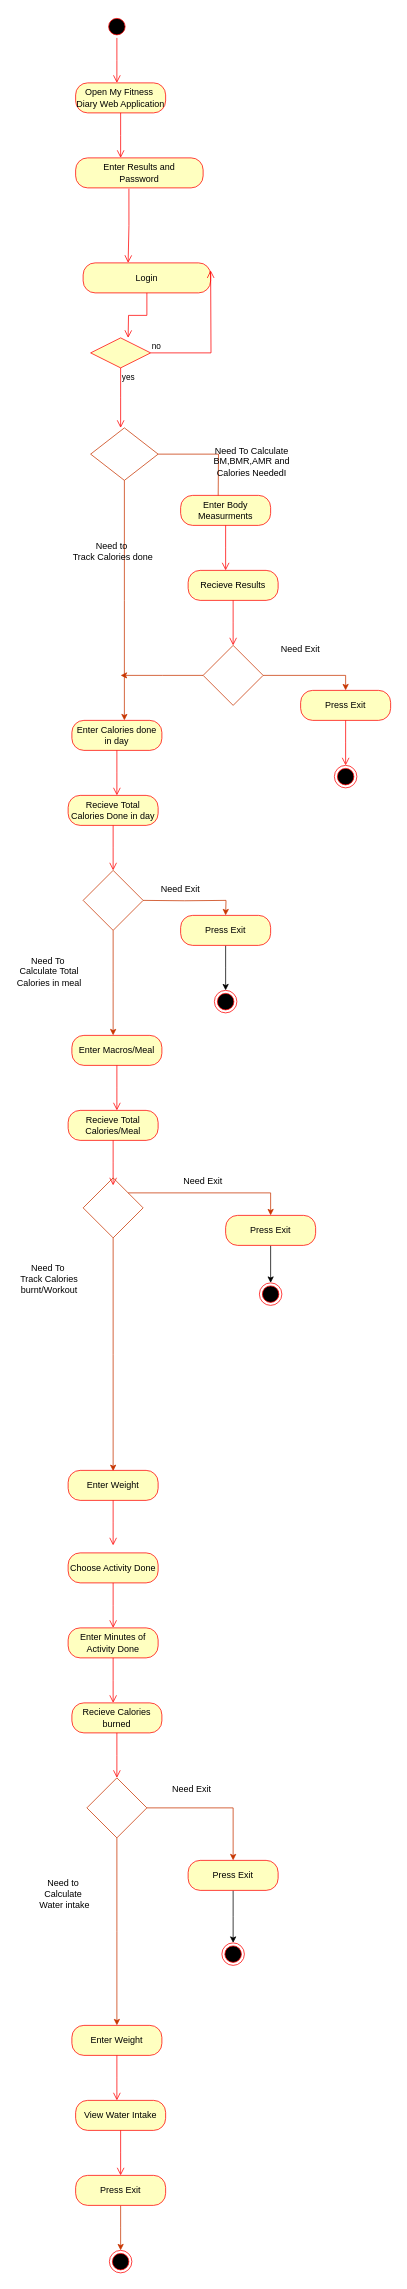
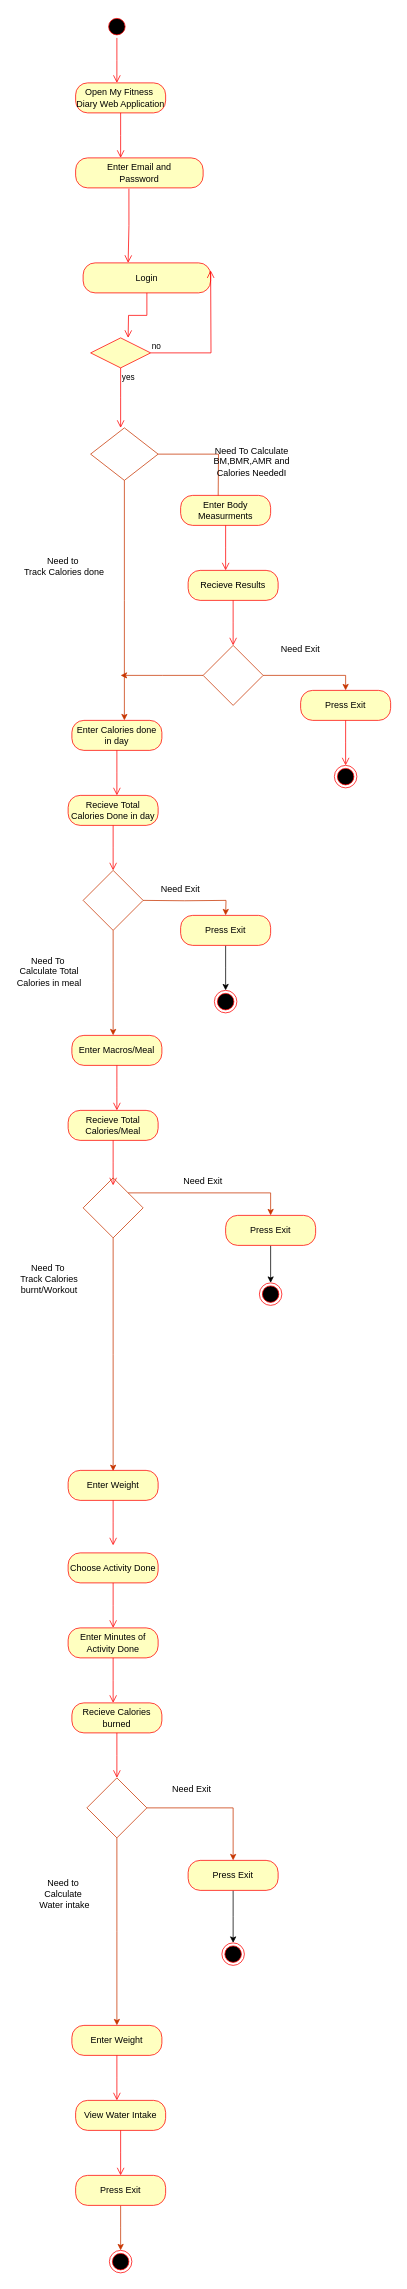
  <mxCell id="0" />
  <mxCell id="1" parent="0" />
  <mxCell id="2" value="" style="ellipse;html=1;shape=startState;fillColor=#000000;strokeColor=#ff0000;" vertex="1" parent="1"><mxGeometry x="140" y="20" width="30" height="30" as="geometry" /></mxCell>
  <mxCell id="3" value="" style="edgeStyle=orthogonalEdgeStyle;html=1;verticalAlign=bottom;endArrow=open;endSize=8;strokeColor=#ff0000;rounded=0;" edge="1" source="2" parent="1"><mxGeometry relative="1" as="geometry"><mxPoint x="155" y="110" as="targetPoint" /></mxGeometry></mxCell>
  <mxCell id="4" value="Open My Fitness&amp;nbsp;&lt;br&gt;Diary Web Application" style="rounded=1;whiteSpace=wrap;html=1;arcSize=40;fontColor=#000000;fillColor=#ffffc0;strokeColor=#ff0000;" vertex="1" parent="1"><mxGeometry x="100" y="110" width="120" height="40" as="geometry" /></mxCell>
  <mxCell id="5" value="" style="edgeStyle=orthogonalEdgeStyle;html=1;verticalAlign=bottom;endArrow=open;endSize=8;strokeColor=#ff0000;rounded=0;" edge="1" source="4" parent="1"><mxGeometry relative="1" as="geometry"><mxPoint x="160" y="210" as="targetPoint" /></mxGeometry></mxCell>
- <mxCell id="6" value="Enter Results and&lt;br&gt;Password" style="rounded=1;whiteSpace=wrap;html=1;arcSize=40;fontColor=#000000;fillColor=#ffffc0;strokeColor=#ff0000;" vertex="1" parent="1"><mxGeometry x="100" y="210" width="170" height="40" as="geometry" /></mxCell>
+ <mxCell id="6" value="Enter Email and&lt;br&gt;Password" style="rounded=1;whiteSpace=wrap;html=1;arcSize=40;fontColor=#000000;fillColor=#ffffc0;strokeColor=#ff0000;" vertex="1" parent="1"><mxGeometry x="100" y="210" width="170" height="40" as="geometry" /></mxCell>
  <mxCell id="7" value="" style="edgeStyle=orthogonalEdgeStyle;html=1;verticalAlign=bottom;endArrow=open;endSize=8;strokeColor=#ff0000;rounded=0;exitX=0.418;exitY=1.025;exitDx=0;exitDy=0;exitPerimeter=0;" edge="1" source="6" parent="1"><mxGeometry relative="1" as="geometry"><mxPoint x="170" y="350" as="targetPoint" /><mxPoint x="180" y="350" as="sourcePoint" /></mxGeometry></mxCell>
  <mxCell id="8" value="Login" style="rounded=1;whiteSpace=wrap;html=1;arcSize=40;fontColor=#000000;fillColor=#ffffc0;strokeColor=#ff0000;" vertex="1" parent="1"><mxGeometry x="110" y="350" width="170" height="40" as="geometry" /></mxCell>
  <mxCell id="9" value="" style="edgeStyle=orthogonalEdgeStyle;html=1;verticalAlign=bottom;endArrow=open;endSize=8;strokeColor=#ff0000;rounded=0;" edge="1" source="8" parent="1"><mxGeometry relative="1" as="geometry"><mxPoint x="170" y="450" as="targetPoint" /></mxGeometry></mxCell>
  <mxCell id="10" value="" style="rhombus;whiteSpace=wrap;html=1;fillColor=#ffffc0;strokeColor=#ff0000;" vertex="1" parent="1"><mxGeometry x="120" y="450" width="80" height="40" as="geometry" /></mxCell>
  <mxCell id="11" value="no" style="edgeStyle=orthogonalEdgeStyle;html=1;align=left;verticalAlign=bottom;endArrow=open;endSize=8;strokeColor=#ff0000;rounded=0;" edge="1" source="10" parent="1"><mxGeometry x="-1" relative="1" as="geometry"><mxPoint x="280" y="360" as="targetPoint" /></mxGeometry></mxCell>
  <mxCell id="12" value="yes" style="edgeStyle=orthogonalEdgeStyle;html=1;align=left;verticalAlign=top;endArrow=open;endSize=8;strokeColor=#ff0000;rounded=0;" edge="1" source="10" parent="1"><mxGeometry x="-1" relative="1" as="geometry"><mxPoint x="160" y="570" as="targetPoint" /></mxGeometry></mxCell>
  <mxCell id="13" style="edgeStyle=orthogonalEdgeStyle;rounded=0;orthogonalLoop=1;jettySize=auto;html=1;fillColor=#fa6800;strokeColor=#C73500;" edge="1" parent="1" source="15"><mxGeometry relative="1" as="geometry"><mxPoint x="290" y="670" as="targetPoint" /></mxGeometry></mxCell>
  <mxCell id="14" style="edgeStyle=orthogonalEdgeStyle;rounded=0;orthogonalLoop=1;jettySize=auto;html=1;fillColor=#fa6800;strokeColor=#C73500;" edge="1" parent="1" source="15"><mxGeometry relative="1" as="geometry"><mxPoint x="165" y="960" as="targetPoint" /></mxGeometry></mxCell>
  <mxCell id="15" value="" style="rhombus;whiteSpace=wrap;html=1;fillColor=none;fontColor=#000000;strokeColor=#C73500;" vertex="1" parent="1"><mxGeometry x="120" y="570" width="90" height="70" as="geometry" /></mxCell>
  <mxCell id="16" value="Need To Calculate BM,BMR,AMR and Calories NeededI" style="text;html=1;strokeColor=none;fillColor=none;align=center;verticalAlign=middle;whiteSpace=wrap;rounded=0;" vertex="1" parent="1"><mxGeometry x="270" y="600" width="130" height="30" as="geometry" /></mxCell>
  <mxCell id="17" value="Enter Body Measurments" style="rounded=1;whiteSpace=wrap;html=1;arcSize=40;fontColor=#000000;fillColor=#ffffc0;strokeColor=#ff0000;" vertex="1" parent="1"><mxGeometry x="240" y="660" width="120" height="40" as="geometry" /></mxCell>
  <mxCell id="18" value="" style="edgeStyle=orthogonalEdgeStyle;html=1;verticalAlign=bottom;endArrow=open;endSize=8;strokeColor=#ff0000;rounded=0;" edge="1" source="17" parent="1"><mxGeometry relative="1" as="geometry"><mxPoint x="300" y="760" as="targetPoint" /></mxGeometry></mxCell>
  <mxCell id="19" value="Recieve Results" style="rounded=1;whiteSpace=wrap;html=1;arcSize=40;fontColor=#000000;fillColor=#ffffc0;strokeColor=#ff0000;" vertex="1" parent="1"><mxGeometry x="250" y="760" width="120" height="40" as="geometry" /></mxCell>
  <mxCell id="20" value="" style="edgeStyle=orthogonalEdgeStyle;html=1;verticalAlign=bottom;endArrow=open;endSize=8;strokeColor=#ff0000;rounded=0;" edge="1" source="19" parent="1"><mxGeometry relative="1" as="geometry"><mxPoint x="310" y="860" as="targetPoint" /></mxGeometry></mxCell>
  <mxCell id="21" style="edgeStyle=orthogonalEdgeStyle;rounded=0;orthogonalLoop=1;jettySize=auto;html=1;fillColor=#fa6800;strokeColor=#C73500;" edge="1" parent="1" source="23"><mxGeometry relative="1" as="geometry"><mxPoint x="160" y="900" as="targetPoint" /></mxGeometry></mxCell>
  <mxCell id="22" style="edgeStyle=orthogonalEdgeStyle;rounded=0;orthogonalLoop=1;jettySize=auto;html=1;entryX=0.5;entryY=0;entryDx=0;entryDy=0;fillColor=#fa6800;strokeColor=#C73500;" edge="1" parent="1" source="23" target="25"><mxGeometry relative="1" as="geometry" /></mxCell>
  <mxCell id="23" value="" style="rhombus;whiteSpace=wrap;html=1;fillColor=none;fontColor=#000000;strokeColor=#C73500;" vertex="1" parent="1"><mxGeometry x="270" y="860" width="80" height="80" as="geometry" /></mxCell>
  <mxCell id="24" value="Need Exit" style="text;html=1;strokeColor=none;fillColor=none;align=center;verticalAlign=middle;whiteSpace=wrap;rounded=0;" vertex="1" parent="1"><mxGeometry x="370" y="850" width="60" height="30" as="geometry" /></mxCell>
  <mxCell id="25" value="Press Exit" style="rounded=1;whiteSpace=wrap;html=1;arcSize=40;fontColor=#000000;fillColor=#ffffc0;strokeColor=#ff0000;" vertex="1" parent="1"><mxGeometry x="400" y="920" width="120" height="40" as="geometry" /></mxCell>
  <mxCell id="26" value="" style="edgeStyle=orthogonalEdgeStyle;html=1;verticalAlign=bottom;endArrow=open;endSize=8;strokeColor=#ff0000;rounded=0;" edge="1" source="25" parent="1"><mxGeometry relative="1" as="geometry"><mxPoint x="460" y="1020" as="targetPoint" /></mxGeometry></mxCell>
  <mxCell id="27" value="" style="ellipse;html=1;shape=endState;fillColor=#000000;strokeColor=#ff0000;" vertex="1" parent="1"><mxGeometry x="445" y="1020" width="30" height="30" as="geometry" /></mxCell>
- <mxCell id="28" value="Need to&amp;nbsp;&lt;br&gt;Track Calories done" style="text;html=1;strokeColor=none;fillColor=none;align=center;verticalAlign=middle;whiteSpace=wrap;rounded=0;" vertex="1" parent="1"><mxGeometry x="85" y="720" width="130" height="30" as="geometry" /></mxCell>
+ <mxCell id="28" value="Need to&amp;nbsp;&lt;br&gt;Track Calories done" style="text;html=1;strokeColor=none;fillColor=none;align=center;verticalAlign=middle;whiteSpace=wrap;rounded=0;" vertex="1" parent="1"><mxGeometry x="20" y="740" width="130" height="30" as="geometry" /></mxCell>
  <mxCell id="29" value="Enter Calories done in day" style="rounded=1;whiteSpace=wrap;html=1;arcSize=40;fontColor=#000000;fillColor=#ffffc0;strokeColor=#ff0000;" vertex="1" parent="1"><mxGeometry x="95" y="960" width="120" height="40" as="geometry" /></mxCell>
  <mxCell id="30" value="" style="edgeStyle=orthogonalEdgeStyle;html=1;verticalAlign=bottom;endArrow=open;endSize=8;strokeColor=#ff0000;rounded=0;" edge="1" source="29" parent="1"><mxGeometry relative="1" as="geometry"><mxPoint x="155" y="1060" as="targetPoint" /></mxGeometry></mxCell>
  <mxCell id="31" value="Recieve Total Calories Done in day" style="rounded=1;whiteSpace=wrap;html=1;arcSize=40;fontColor=#000000;fillColor=#ffffc0;strokeColor=#ff0000;" vertex="1" parent="1"><mxGeometry x="90" y="1060" width="120" height="40" as="geometry" /></mxCell>
  <mxCell id="32" value="" style="edgeStyle=orthogonalEdgeStyle;html=1;verticalAlign=bottom;endArrow=open;endSize=8;strokeColor=#ff0000;rounded=0;" edge="1" source="31" parent="1"><mxGeometry relative="1" as="geometry"><mxPoint x="150" y="1160" as="targetPoint" /></mxGeometry></mxCell>
  <mxCell id="33" style="edgeStyle=orthogonalEdgeStyle;rounded=0;orthogonalLoop=1;jettySize=auto;html=1;exitX=0.5;exitY=1;exitDx=0;exitDy=0;fillColor=#fa6800;strokeColor=#C73500;" edge="1" parent="1" source="34"><mxGeometry relative="1" as="geometry"><mxPoint x="150" y="1380" as="targetPoint" /></mxGeometry></mxCell>
  <mxCell id="34" value="" style="rhombus;whiteSpace=wrap;html=1;fillColor=none;fontColor=#000000;strokeColor=#C73500;" vertex="1" parent="1"><mxGeometry x="110" y="1160" width="80" height="80" as="geometry" /></mxCell>
  <mxCell id="35" style="edgeStyle=orthogonalEdgeStyle;rounded=0;orthogonalLoop=1;jettySize=auto;html=1;entryX=0.5;entryY=0;entryDx=0;entryDy=0;fillColor=#fa6800;strokeColor=#C73500;" edge="1" parent="1"><mxGeometry relative="1" as="geometry"><mxPoint x="190" y="1200" as="sourcePoint" /><mxPoint x="300" y="1220" as="targetPoint" /></mxGeometry></mxCell>
  <mxCell id="36" style="edgeStyle=orthogonalEdgeStyle;rounded=0;orthogonalLoop=1;jettySize=auto;html=1;" edge="1" parent="1" source="37"><mxGeometry relative="1" as="geometry"><mxPoint x="300" y="1320" as="targetPoint" /></mxGeometry></mxCell>
  <mxCell id="37" value="Press Exit" style="rounded=1;whiteSpace=wrap;html=1;arcSize=40;fontColor=#000000;fillColor=#ffffc0;strokeColor=#ff0000;" vertex="1" parent="1"><mxGeometry x="240" y="1220" width="120" height="40" as="geometry" /></mxCell>
  <mxCell id="38" value="Need Exit" style="text;html=1;strokeColor=none;fillColor=none;align=center;verticalAlign=middle;whiteSpace=wrap;rounded=0;" vertex="1" parent="1"><mxGeometry x="210" y="1170" width="60" height="30" as="geometry" /></mxCell>
  <mxCell id="39" value="" style="ellipse;html=1;shape=endState;fillColor=#000000;strokeColor=#ff0000;" vertex="1" parent="1"><mxGeometry x="285" y="1320" width="30" height="30" as="geometry" /></mxCell>
  <mxCell id="40" value="Need To&amp;nbsp;&lt;br&gt;Calculate Total Calories in meal" style="text;html=1;strokeColor=none;fillColor=none;align=center;verticalAlign=middle;whiteSpace=wrap;rounded=0;" vertex="1" parent="1"><mxGeometry x="20" y="1280" width="90" height="30" as="geometry" /></mxCell>
  <mxCell id="41" value="Enter Macros/Meal" style="rounded=1;whiteSpace=wrap;html=1;arcSize=40;fontColor=#000000;fillColor=#ffffc0;strokeColor=#ff0000;" vertex="1" parent="1"><mxGeometry x="95" y="1380" width="120" height="40" as="geometry" /></mxCell>
  <mxCell id="42" value="" style="edgeStyle=orthogonalEdgeStyle;html=1;verticalAlign=bottom;endArrow=open;endSize=8;strokeColor=#ff0000;rounded=0;" edge="1" source="41" parent="1"><mxGeometry relative="1" as="geometry"><mxPoint x="155" y="1480" as="targetPoint" /></mxGeometry></mxCell>
  <mxCell id="43" value="Recieve Total&lt;br&gt;Calories/Meal" style="rounded=1;whiteSpace=wrap;html=1;arcSize=40;fontColor=#000000;fillColor=#ffffc0;strokeColor=#ff0000;" vertex="1" parent="1"><mxGeometry x="90" y="1480" width="120" height="40" as="geometry" /></mxCell>
  <mxCell id="44" value="" style="edgeStyle=orthogonalEdgeStyle;html=1;verticalAlign=bottom;endArrow=open;endSize=8;strokeColor=#ff0000;rounded=0;" edge="1" source="43" parent="1"><mxGeometry relative="1" as="geometry"><mxPoint x="150" y="1580" as="targetPoint" /></mxGeometry></mxCell>
  <mxCell id="45" value="Need Exit" style="text;html=1;strokeColor=none;fillColor=none;align=center;verticalAlign=middle;whiteSpace=wrap;rounded=0;" vertex="1" parent="1"><mxGeometry x="240" y="1560" width="60" height="30" as="geometry" /></mxCell>
  <mxCell id="46" value="" style="ellipse;html=1;shape=endState;fillColor=#000000;strokeColor=#ff0000;" vertex="1" parent="1"><mxGeometry x="345" y="1710" width="30" height="30" as="geometry" /></mxCell>
  <mxCell id="47" style="edgeStyle=orthogonalEdgeStyle;rounded=0;orthogonalLoop=1;jettySize=auto;html=1;exitX=1;exitY=0;exitDx=0;exitDy=0;entryX=0.5;entryY=0;entryDx=0;entryDy=0;fillColor=#fa6800;strokeColor=#C73500;" edge="1" parent="1" source="49" target="51"><mxGeometry relative="1" as="geometry"><mxPoint x="310" y="1610" as="targetPoint" /></mxGeometry></mxCell>
  <mxCell id="48" style="edgeStyle=orthogonalEdgeStyle;rounded=0;orthogonalLoop=1;jettySize=auto;html=1;exitX=0.5;exitY=1;exitDx=0;exitDy=0;fillColor=#fa6800;strokeColor=#C73500;" edge="1" parent="1" source="49"><mxGeometry relative="1" as="geometry"><mxPoint x="150" y="1961" as="targetPoint" /></mxGeometry></mxCell>
  <mxCell id="49" value="" style="rhombus;whiteSpace=wrap;html=1;fillColor=none;fontColor=#000000;strokeColor=#C73500;" vertex="1" parent="1"><mxGeometry x="110" y="1570" width="80" height="80" as="geometry" /></mxCell>
  <mxCell id="50" style="edgeStyle=orthogonalEdgeStyle;rounded=0;orthogonalLoop=1;jettySize=auto;html=1;exitX=0.5;exitY=1;exitDx=0;exitDy=0;entryX=0.5;entryY=0;entryDx=0;entryDy=0;" edge="1" parent="1" source="51" target="46"><mxGeometry relative="1" as="geometry" /></mxCell>
  <mxCell id="51" value="Press Exit" style="rounded=1;whiteSpace=wrap;html=1;arcSize=40;fontColor=#000000;fillColor=#ffffc0;strokeColor=#ff0000;" vertex="1" parent="1"><mxGeometry x="300" y="1620" width="120" height="40" as="geometry" /></mxCell>
  <mxCell id="52" value="Need To&amp;nbsp;&lt;br&gt;Track Calories burnt/Workout" style="text;html=1;strokeColor=none;fillColor=none;align=center;verticalAlign=middle;whiteSpace=wrap;rounded=0;" vertex="1" parent="1"><mxGeometry x="20" y="1690" width="90" height="30" as="geometry" /></mxCell>
  <mxCell id="53" value="Enter Weight" style="rounded=1;whiteSpace=wrap;html=1;arcSize=40;fontColor=#000000;fillColor=#ffffc0;strokeColor=#ff0000;" vertex="1" parent="1"><mxGeometry x="90" y="1960" width="120" height="40" as="geometry" /></mxCell>
  <mxCell id="54" value="" style="edgeStyle=orthogonalEdgeStyle;html=1;verticalAlign=bottom;endArrow=open;endSize=8;strokeColor=#ff0000;rounded=0;" edge="1" source="53" parent="1"><mxGeometry relative="1" as="geometry"><mxPoint x="150" y="2060" as="targetPoint" /></mxGeometry></mxCell>
  <mxCell id="55" value="Choose Activity Done" style="rounded=1;whiteSpace=wrap;html=1;arcSize=40;fontColor=#000000;fillColor=#ffffc0;strokeColor=#ff0000;" vertex="1" parent="1"><mxGeometry x="90" y="2070" width="120" height="40" as="geometry" /></mxCell>
  <mxCell id="56" value="" style="edgeStyle=orthogonalEdgeStyle;html=1;verticalAlign=bottom;endArrow=open;endSize=8;strokeColor=#ff0000;rounded=0;" edge="1" source="55" parent="1"><mxGeometry relative="1" as="geometry"><mxPoint x="150" y="2170" as="targetPoint" /></mxGeometry></mxCell>
  <mxCell id="57" value="Enter Minutes of Activity Done" style="rounded=1;whiteSpace=wrap;html=1;arcSize=40;fontColor=#000000;fillColor=#ffffc0;strokeColor=#ff0000;" vertex="1" parent="1"><mxGeometry x="90" y="2170" width="120" height="40" as="geometry" /></mxCell>
  <mxCell id="58" value="" style="edgeStyle=orthogonalEdgeStyle;html=1;verticalAlign=bottom;endArrow=open;endSize=8;strokeColor=#ff0000;rounded=0;" edge="1" source="57" parent="1"><mxGeometry relative="1" as="geometry"><mxPoint x="150" y="2270" as="targetPoint" /></mxGeometry></mxCell>
  <mxCell id="59" value="Recieve Calories burned" style="rounded=1;whiteSpace=wrap;html=1;arcSize=40;fontColor=#000000;fillColor=#ffffc0;strokeColor=#ff0000;" vertex="1" parent="1"><mxGeometry x="95" y="2270" width="120" height="40" as="geometry" /></mxCell>
  <mxCell id="60" value="" style="edgeStyle=orthogonalEdgeStyle;html=1;verticalAlign=bottom;endArrow=open;endSize=8;strokeColor=#ff0000;rounded=0;" edge="1" source="59" parent="1"><mxGeometry relative="1" as="geometry"><mxPoint x="155" y="2370" as="targetPoint" /></mxGeometry></mxCell>
  <mxCell id="61" style="edgeStyle=orthogonalEdgeStyle;rounded=0;orthogonalLoop=1;jettySize=auto;html=1;fillColor=#fa6800;strokeColor=#C73500;" edge="1" parent="1" source="63" target="66"><mxGeometry relative="1" as="geometry"><mxPoint x="320" y="2410" as="targetPoint" /></mxGeometry></mxCell>
  <mxCell id="62" style="edgeStyle=orthogonalEdgeStyle;rounded=0;orthogonalLoop=1;jettySize=auto;html=1;exitX=0.5;exitY=1;exitDx=0;exitDy=0;fillColor=#fa6800;strokeColor=#C73500;" edge="1" parent="1" source="63"><mxGeometry relative="1" as="geometry"><mxPoint x="155" y="2700" as="targetPoint" /></mxGeometry></mxCell>
  <mxCell id="63" value="" style="rhombus;whiteSpace=wrap;html=1;fillColor=none;fontColor=#000000;strokeColor=#C73500;" vertex="1" parent="1"><mxGeometry x="115" y="2370" width="80" height="80" as="geometry" /></mxCell>
  <mxCell id="64" value="Need Exit" style="text;html=1;strokeColor=none;fillColor=none;align=center;verticalAlign=middle;whiteSpace=wrap;rounded=0;" vertex="1" parent="1"><mxGeometry x="225" y="2370" width="60" height="30" as="geometry" /></mxCell>
  <mxCell id="65" style="edgeStyle=orthogonalEdgeStyle;rounded=0;orthogonalLoop=1;jettySize=auto;html=1;" edge="1" parent="1" source="66"><mxGeometry relative="1" as="geometry"><mxPoint x="310" y="2590" as="targetPoint" /></mxGeometry></mxCell>
  <mxCell id="66" value="Press Exit" style="rounded=1;whiteSpace=wrap;html=1;arcSize=40;fontColor=#000000;fillColor=#ffffc0;strokeColor=#ff0000;" vertex="1" parent="1"><mxGeometry x="250" y="2480" width="120" height="40" as="geometry" /></mxCell>
  <mxCell id="67" value="" style="ellipse;html=1;shape=endState;fillColor=#000000;strokeColor=#ff0000;" vertex="1" parent="1"><mxGeometry x="295" y="2590" width="30" height="30" as="geometry" /></mxCell>
  <mxCell id="68" value="Need to&amp;nbsp;&lt;br&gt;Calculate&amp;nbsp;&lt;br&gt;Water intake" style="text;html=1;strokeColor=none;fillColor=none;align=center;verticalAlign=middle;whiteSpace=wrap;rounded=0;" vertex="1" parent="1"><mxGeometry x="32.5" y="2510" width="105" height="30" as="geometry" /></mxCell>
  <mxCell id="69" value="Enter Weight" style="rounded=1;whiteSpace=wrap;html=1;arcSize=40;fontColor=#000000;fillColor=#ffffc0;strokeColor=#ff0000;" vertex="1" parent="1"><mxGeometry x="95" y="2700" width="120" height="40" as="geometry" /></mxCell>
  <mxCell id="70" value="" style="edgeStyle=orthogonalEdgeStyle;html=1;verticalAlign=bottom;endArrow=open;endSize=8;strokeColor=#ff0000;rounded=0;" edge="1" source="69" parent="1"><mxGeometry relative="1" as="geometry"><mxPoint x="155" y="2800" as="targetPoint" /></mxGeometry></mxCell>
  <mxCell id="71" value="View Water Intake" style="rounded=1;whiteSpace=wrap;html=1;arcSize=40;fontColor=#000000;fillColor=#ffffc0;strokeColor=#ff0000;" vertex="1" parent="1"><mxGeometry x="100" y="2800" width="120" height="40" as="geometry" /></mxCell>
  <mxCell id="72" value="" style="edgeStyle=orthogonalEdgeStyle;html=1;verticalAlign=bottom;endArrow=open;endSize=8;strokeColor=#ff0000;rounded=0;" edge="1" source="71" parent="1"><mxGeometry relative="1" as="geometry"><mxPoint x="160" y="2900" as="targetPoint" /></mxGeometry></mxCell>
  <mxCell id="73" value="" style="ellipse;html=1;shape=endState;fillColor=#000000;strokeColor=#ff0000;" vertex="1" parent="1"><mxGeometry x="145" y="3000" width="30" height="30" as="geometry" /></mxCell>
  <mxCell id="74" style="edgeStyle=orthogonalEdgeStyle;rounded=0;orthogonalLoop=1;jettySize=auto;html=1;fillColor=#fa6800;strokeColor=#C73500;" edge="1" parent="1" source="75"><mxGeometry relative="1" as="geometry"><mxPoint x="160" y="3000" as="targetPoint" /></mxGeometry></mxCell>
  <mxCell id="75" value="Press Exit" style="rounded=1;whiteSpace=wrap;html=1;arcSize=40;fontColor=#000000;fillColor=#ffffc0;strokeColor=#ff0000;" vertex="1" parent="1"><mxGeometry x="100" y="2900" width="120" height="40" as="geometry" /></mxCell>
